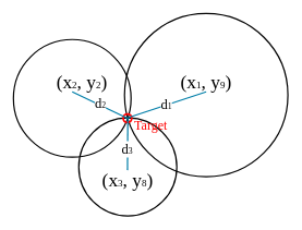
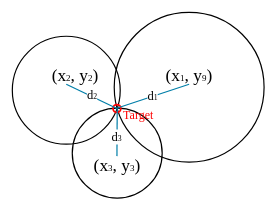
  <mxCell id="0" />
  <mxCell id="1" parent="0" />
  <mxCell id="2" value="" style="ellipse;whiteSpace=wrap;html=1;aspect=fixed;fillColor=none;strokeWidth=2;" parent="1" vertex="1"><mxGeometry x="20" y="60" width="180" height="180" as="geometry" /></mxCell>
  <mxCell id="3" value="" style="ellipse;whiteSpace=wrap;html=1;aspect=fixed;fillColor=none;strokeWidth=2;" parent="1" vertex="1"><mxGeometry x="120" y="180" width="150" height="150" as="geometry" /></mxCell>
  <mxCell id="4" value="" style="ellipse;whiteSpace=wrap;html=1;aspect=fixed;fillColor=none;strokeWidth=2;" parent="1" vertex="1"><mxGeometry x="190" y="20" width="250" height="250" as="geometry" /></mxCell>
  <mxCell id="5" value="" style="ellipse;whiteSpace=wrap;html=1;aspect=fixed;strokeWidth=3;fillColor=none;strokeColor=light-dark(#ff0000, #ededed);" parent="1" vertex="1"><mxGeometry x="188" y="174" width="13" height="13" as="geometry" /></mxCell>
  <mxCell id="6" value="" style="endArrow=none;html=1;rounded=0;entryX=0.5;entryY=0.5;entryDx=0;entryDy=0;exitX=0.5;exitY=0.444;exitDx=0;exitDy=0;exitPerimeter=0;entryPerimeter=0;strokeWidth=2;strokeColor=light-dark(#007ea8, #ededed);" parent="1" source="2" target="5" edge="1"><mxGeometry width="50" height="50" relative="1" as="geometry"><mxPoint x="80" y="170" as="sourcePoint" /><mxPoint x="130" y="120" as="targetPoint" /></mxGeometry></mxCell>
  <mxCell id="7" value="&lt;font&gt;d&lt;/font&gt;&lt;font style=&quot;font-size: 13px;&quot;&gt;2&lt;/font&gt;" style="edgeLabel;html=1;align=center;verticalAlign=middle;resizable=0;points=[];fontFamily=DIN Alternate;fontSize=21;" parent="6" vertex="1" connectable="0"><mxGeometry x="-0.029" y="3" relative="1" as="geometry"><mxPoint as="offset" /></mxGeometry></mxCell>
  <mxCell id="8" value="" style="endArrow=none;html=1;rounded=0;strokeWidth=2;strokeColor=light-dark(#007ea8, #ededed);entryX=0.154;entryY=0.462;entryDx=0;entryDy=0;entryPerimeter=0;startSize=6;jumpSize=6;endSize=6;" parent="1" edge="1"><mxGeometry width="50" height="50" relative="1" as="geometry"><mxPoint x="315" y="140" as="sourcePoint" /><mxPoint x="194.002" y="179.996" as="targetPoint" /></mxGeometry></mxCell>
  <mxCell id="9" value="&lt;font style=&quot;&quot;&gt;&lt;font style=&quot;font-size: 21px;&quot;&gt;d&lt;/font&gt;&lt;font style=&quot;font-size: 13px;&quot;&gt;1&lt;/font&gt;&lt;/font&gt;" style="edgeLabel;html=1;align=center;verticalAlign=middle;resizable=0;points=[];fontFamily=DIN Alternate;" parent="8" vertex="1" connectable="0"><mxGeometry x="-0.003" y="-1" relative="1" as="geometry"><mxPoint as="offset" /></mxGeometry></mxCell>
  <mxCell id="10" value="" style="endArrow=none;html=1;rounded=0;entryX=0.497;entryY=0.533;entryDx=0;entryDy=0;entryPerimeter=0;strokeWidth=2;strokeColor=light-dark(#007ea8, #ededed);" parent="1" target="3" edge="1"><mxGeometry width="50" height="50" relative="1" as="geometry"><mxPoint x="195" y="180" as="sourcePoint" /><mxPoint x="237.5" y="275.5" as="targetPoint" /></mxGeometry></mxCell>
  <mxCell id="11" value="&lt;font style=&quot;&quot;&gt;&lt;font style=&quot;font-size: 21px;&quot;&gt;d&lt;/font&gt;&lt;font style=&quot;font-size: 13px;&quot;&gt;3&lt;/font&gt;&lt;/font&gt;" style="edgeLabel;html=1;align=center;verticalAlign=middle;resizable=0;points=[];fontFamily=DIN Alternate;" parent="10" vertex="1" connectable="0"><mxGeometry x="0.211" y="-1" relative="1" as="geometry"><mxPoint as="offset" /></mxGeometry></mxCell>
  <mxCell id="12" value="&lt;font&gt;&lt;span&gt;(x&lt;/span&gt;&lt;font style=&quot;font-size: 15px;&quot;&gt;2&lt;/font&gt;&lt;span&gt;, y&lt;/span&gt;&lt;font style=&quot;font-size: 15px;&quot;&gt;2&lt;/font&gt;&lt;span&gt;)&lt;/span&gt;&lt;/font&gt;" style="text;html=1;align=center;verticalAlign=middle;whiteSpace=wrap;rounded=0;fontFamily=DIN Alternate;fontSize=29;" parent="1" vertex="1"><mxGeometry x="75" y="110" width="100" height="30" as="geometry" /></mxCell>
  <mxCell id="13" value="&lt;font&gt;&lt;span&gt;(x&lt;/span&gt;&lt;font style=&quot;font-size: 15px;&quot;&gt;1&lt;/font&gt;&lt;span&gt;, y&lt;/span&gt;&lt;font style=&quot;font-size: 15px;&quot;&gt;9&lt;/font&gt;&lt;span&gt;)&lt;/span&gt;&lt;/font&gt;" style="text;html=1;align=center;verticalAlign=middle;whiteSpace=wrap;rounded=0;fontFamily=DIN Alternate;fontSize=29;" parent="1" vertex="1"><mxGeometry x="260" y="110" width="110" height="30" as="geometry" /></mxCell>
- <mxCell id="14" value="&lt;font&gt;&lt;span&gt;(x&lt;/span&gt;&lt;font style=&quot;font-size: 15px;&quot;&gt;3&lt;/font&gt;&lt;span&gt;, y&lt;/span&gt;&lt;font style=&quot;font-size: 15px;&quot;&gt;8&lt;/font&gt;&lt;span&gt;)&lt;/span&gt;&lt;/font&gt;" style="text;html=1;align=center;verticalAlign=middle;whiteSpace=wrap;rounded=0;fontFamily=DIN Alternate;fontSize=29;" parent="1" vertex="1"><mxGeometry x="140" y="260" width="110" height="30" as="geometry" /></mxCell>
+ <mxCell id="14" value="&lt;font&gt;&lt;span&gt;(x&lt;/span&gt;&lt;font style=&quot;font-size: 15px;&quot;&gt;3&lt;/font&gt;&lt;span&gt;, y&lt;/span&gt;&lt;font style=&quot;font-size: 15px;&quot;&gt;3&lt;/font&gt;&lt;span&gt;)&lt;/span&gt;&lt;/font&gt;" style="text;html=1;align=center;verticalAlign=middle;whiteSpace=wrap;rounded=0;fontFamily=DIN Alternate;fontSize=29;" parent="1" vertex="1"><mxGeometry x="140" y="260" width="110" height="30" as="geometry" /></mxCell>
  <mxCell id="15" value="Target" style="text;html=1;align=center;verticalAlign=middle;whiteSpace=wrap;rounded=0;fontSize=20;fontColor=light-dark(#ff0000, #ededed);fontFamily=DIN Alternate;" parent="1" vertex="1"><mxGeometry x="203" y="179" width="55" height="24.5" as="geometry" /></mxCell>
